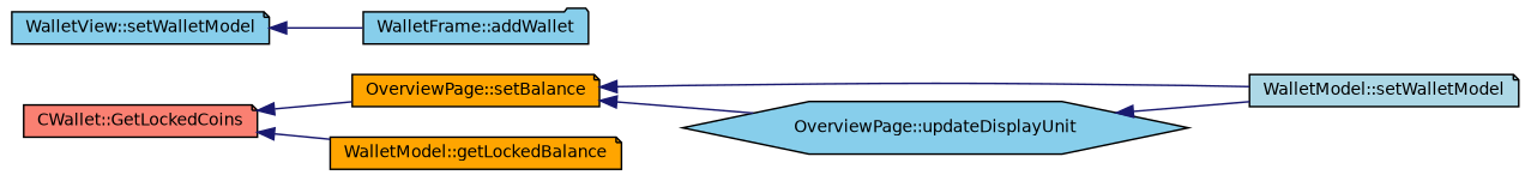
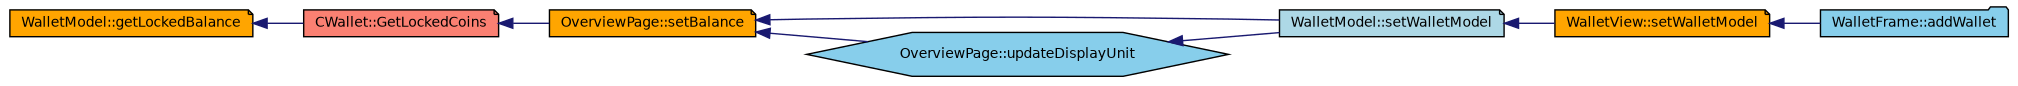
  digraph {
    rankdir=LR
    node [color=black fillcolor=skyblue fontname=Helvetica fontsize=10 shape=note style=filled]
    edge [color=midnightblue dir=back fontname=Helvetica fontsize=10 labelfontname=Helvetica labelfontsize=10 style=solid]
    n1 [fillcolor=salmon fontcolor=black height=0.2 label="CWallet::GetLockedCoins" width=0.4]
    n2 [fillcolor=orange height=0.2 label="OverviewPage::setBalance" width=0.4]
    n3 [fillcolor=orange height=0.2 label="WalletModel::getLockedBalance" width=0.4]
    n4 [fillcolor=lightblue height=0.2 label="WalletModel::setWalletModel" width=0.4]
    n5 [height=0.2 label="OverviewPage::updateDisplayUnit" shape=hexagon width=0.4]
-   n6 [height=0.2 label="WalletView::setWalletModel" width=0.4]
+   n6 [fillcolor=orange height=0.2 label="WalletView::setWalletModel" width=0.4]
    n7 [height=0.2 label="WalletFrame::addWallet" shape=folder width=0.4]
    n1 -> n2
-   n1 -> n3
+   n3 -> n1
    n2 -> n4
    n2 -> n5
+   n4 -> n6
    n5 -> n4
    n6 -> n7
  }
